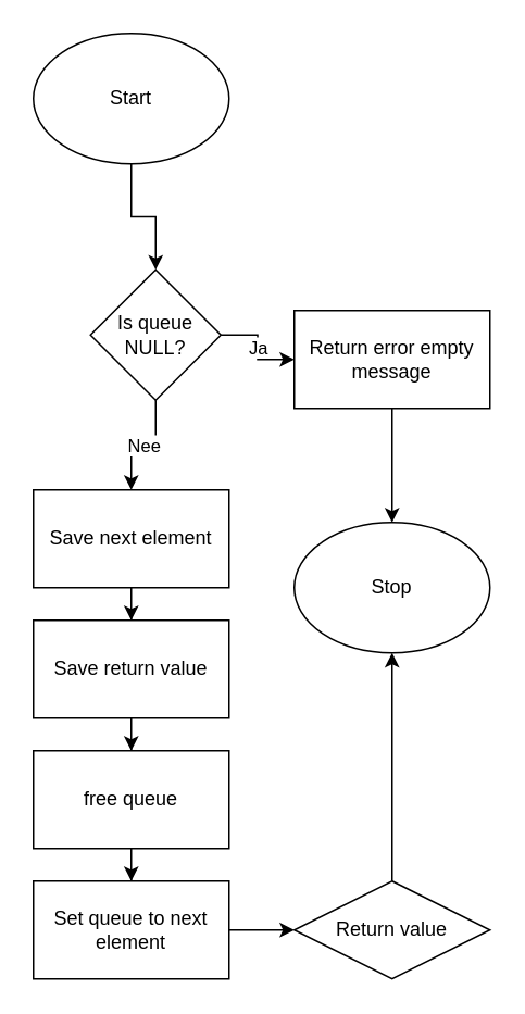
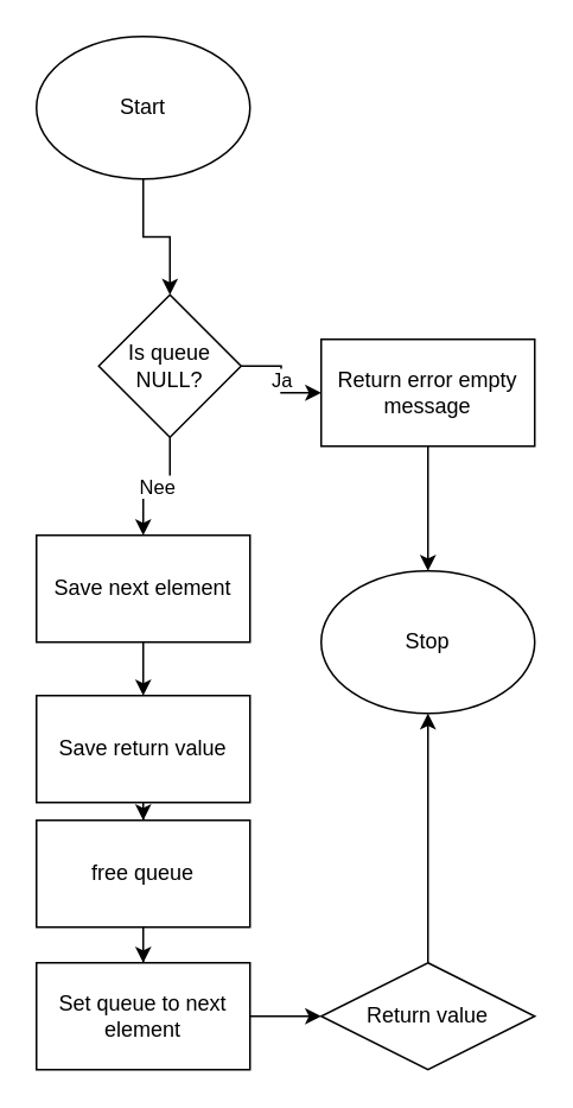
  <mxCell id="0" />
  <mxCell id="1" parent="0" />
  <mxCell id="2" value="" style="edgeStyle=orthogonalEdgeStyle;rounded=0;orthogonalLoop=1;jettySize=auto;html=1;" edge="1" parent="1" source="3" target="6"><mxGeometry relative="1" as="geometry" /></mxCell>
  <mxCell id="3" value="Start" style="ellipse;whiteSpace=wrap;html=1;" vertex="1" parent="1"><mxGeometry x="20" y="20" width="120" height="80" as="geometry" /></mxCell>
  <mxCell id="4" value="Ja" style="edgeStyle=orthogonalEdgeStyle;rounded=0;orthogonalLoop=1;jettySize=auto;html=1;" edge="1" parent="1" source="6" target="8"><mxGeometry relative="1" as="geometry" /></mxCell>
  <mxCell id="5" value="Nee" style="edgeStyle=orthogonalEdgeStyle;rounded=0;orthogonalLoop=1;jettySize=auto;html=1;" edge="1" parent="1" source="6" target="11"><mxGeometry relative="1" as="geometry" /></mxCell>
  <mxCell id="6" value="Is queue NULL?" style="rhombus;whiteSpace=wrap;html=1;" vertex="1" parent="1"><mxGeometry x="55" y="165" width="80" height="80" as="geometry" /></mxCell>
  <mxCell id="7" value="" style="edgeStyle=orthogonalEdgeStyle;rounded=0;orthogonalLoop=1;jettySize=auto;html=1;" edge="1" parent="1" source="8" target="9"><mxGeometry relative="1" as="geometry" /></mxCell>
  <mxCell id="8" value="Return error empty message" style="whiteSpace=wrap;html=1;" vertex="1" parent="1"><mxGeometry x="180" y="190" width="120" height="60" as="geometry" /></mxCell>
  <mxCell id="9" value="Stop" style="ellipse;whiteSpace=wrap;html=1;" vertex="1" parent="1"><mxGeometry x="180" y="320" width="120" height="80" as="geometry" /></mxCell>
  <mxCell id="10" value="" style="edgeStyle=orthogonalEdgeStyle;rounded=0;orthogonalLoop=1;jettySize=auto;html=1;" edge="1" parent="1" source="11" target="13"><mxGeometry relative="1" as="geometry" /></mxCell>
  <mxCell id="11" value="Save next element" style="whiteSpace=wrap;html=1;" vertex="1" parent="1"><mxGeometry x="20" y="300" width="120" height="60" as="geometry" /></mxCell>
  <mxCell id="12" value="" style="edgeStyle=orthogonalEdgeStyle;rounded=0;orthogonalLoop=1;jettySize=auto;html=1;" edge="1" parent="1" source="13" target="15"><mxGeometry relative="1" as="geometry" /></mxCell>
- <mxCell id="13" value="Save return value" style="whiteSpace=wrap;html=1;" vertex="1" parent="1"><mxGeometry x="20" y="380" width="120" height="60" as="geometry" /></mxCell>
+ <mxCell id="13" value="Save return value" style="whiteSpace=wrap;html=1;" vertex="1" parent="1"><mxGeometry x="20" y="390" width="120" height="60" as="geometry" /></mxCell>
  <mxCell id="14" value="" style="edgeStyle=orthogonalEdgeStyle;rounded=0;orthogonalLoop=1;jettySize=auto;html=1;" edge="1" parent="1" source="15" target="17"><mxGeometry relative="1" as="geometry" /></mxCell>
  <mxCell id="15" value="free queue" style="whiteSpace=wrap;html=1;" vertex="1" parent="1"><mxGeometry x="20" y="460" width="120" height="60" as="geometry" /></mxCell>
  <mxCell id="16" value="" style="edgeStyle=orthogonalEdgeStyle;rounded=0;orthogonalLoop=1;jettySize=auto;html=1;" edge="1" parent="1" source="17" target="19"><mxGeometry relative="1" as="geometry" /></mxCell>
  <mxCell id="17" value="Set queue to next element" style="whiteSpace=wrap;html=1;" vertex="1" parent="1"><mxGeometry x="20" y="540" width="120" height="60" as="geometry" /></mxCell>
  <mxCell id="18" style="edgeStyle=orthogonalEdgeStyle;rounded=0;orthogonalLoop=1;jettySize=auto;html=1;entryX=0.5;entryY=1;entryDx=0;entryDy=0;" edge="1" parent="1" source="19" target="9"><mxGeometry relative="1" as="geometry" /></mxCell>
  <mxCell id="19" value="Return value" style="rhombus;whiteSpace=wrap;html=1;" vertex="1" parent="1"><mxGeometry x="180" y="540" width="120" height="60" as="geometry" /></mxCell>
